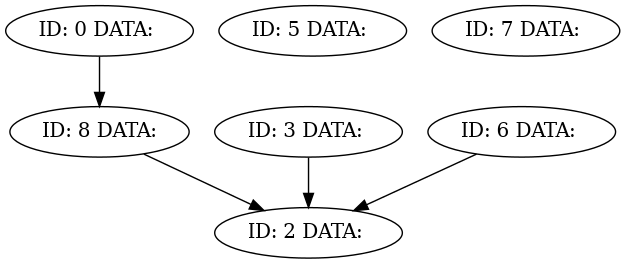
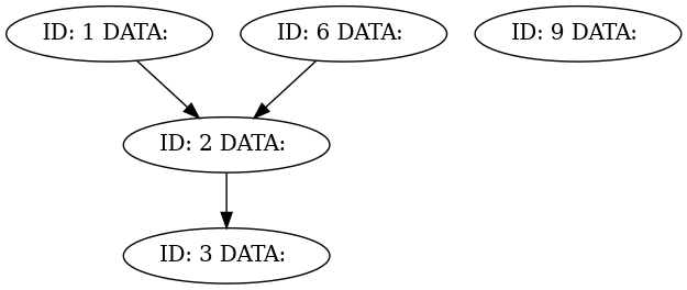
  digraph {
-   n1 [label="ID: 0 DATA: "]
-   n2 [label="ID: 8 DATA:"]
+   n2 [label="ID: 1 DATA: "]
    n3 [label="ID: 2 DATA: "]
    n4 [label="ID: 3 DATA: "]
-   n5 [label="ID: 5 DATA: "]
    n6 [label="ID: 6 DATA: "]
-   n7 [label="ID: 7 DATA: "]
-   n1 -> n2
+   n8 [label="ID: 9 DATA: "]
    n2 -> n3
-   n4 -> n3
+   n3 -> n4
    n6 -> n3
  }
